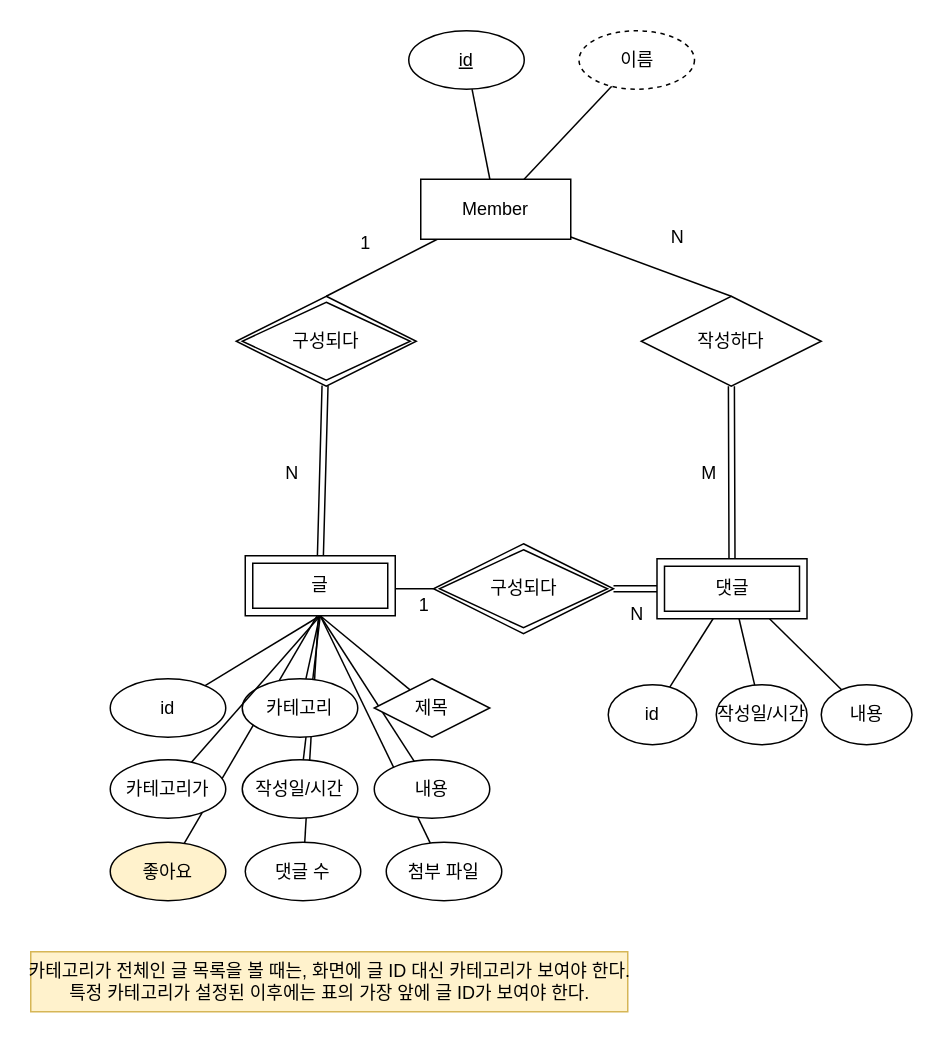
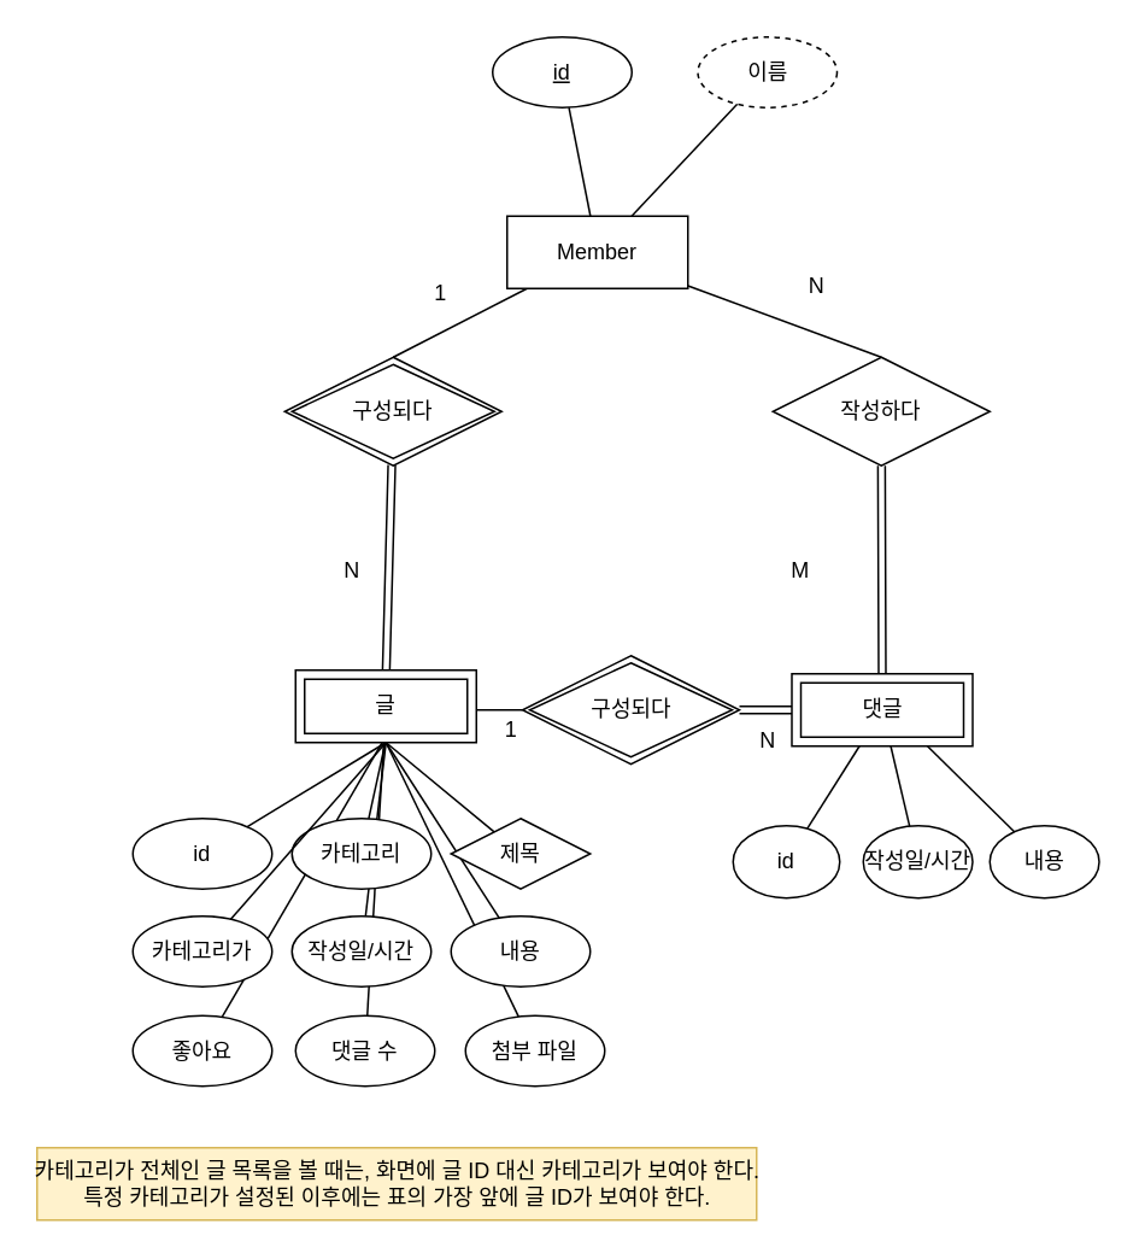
  <mxCell id="0" />
  <mxCell id="1" parent="0" />
  <mxCell id="2" style="rounded=0;orthogonalLoop=1;jettySize=auto;html=1;endArrow=none;endFill=0;entryX=0.5;entryY=1;entryDx=0;entryDy=0;" edge="1" parent="1" source="47" target="28"><mxGeometry relative="1" as="geometry" /></mxCell>
  <mxCell id="3" style="rounded=0;orthogonalLoop=1;jettySize=auto;html=1;endArrow=none;endFill=0;" edge="1" parent="1" source="46" target="28"><mxGeometry relative="1" as="geometry" /></mxCell>
  <mxCell id="4" style="rounded=0;orthogonalLoop=1;jettySize=auto;html=1;entryX=0.494;entryY=0.935;entryDx=0;entryDy=0;entryPerimeter=0;endArrow=none;endFill=0;" edge="1" parent="1" source="45" target="28"><mxGeometry relative="1" as="geometry" /></mxCell>
  <mxCell id="5" style="rounded=0;orthogonalLoop=1;jettySize=auto;html=1;entryX=0.5;entryY=1;entryDx=0;entryDy=0;endArrow=none;endFill=0;" edge="1" parent="1" source="35" target="28"><mxGeometry relative="1" as="geometry" /></mxCell>
  <mxCell id="6" style="rounded=0;orthogonalLoop=1;jettySize=auto;html=1;endArrow=none;endFill=0;entryX=0.5;entryY=1;entryDx=0;entryDy=0;" edge="1" parent="1" source="32" target="28"><mxGeometry relative="1" as="geometry" /></mxCell>
  <mxCell id="7" style="rounded=0;orthogonalLoop=1;jettySize=auto;html=1;entryX=0.5;entryY=0;entryDx=0;entryDy=0;endArrow=none;endFill=0;" edge="1" parent="1" source="9" target="16"><mxGeometry relative="1" as="geometry" /></mxCell>
  <mxCell id="8" style="rounded=0;orthogonalLoop=1;jettySize=auto;html=1;entryX=0.5;entryY=0;entryDx=0;entryDy=0;endArrow=none;endFill=0;" edge="1" parent="1" source="9"><mxGeometry relative="1" as="geometry"><mxPoint x="217" y="197" as="targetPoint" /></mxGeometry></mxCell>
  <mxCell id="9" value="Member" style="whiteSpace=wrap;html=1;align=center;" vertex="1" parent="1"><mxGeometry x="280" y="119" width="100" height="40" as="geometry" /></mxCell>
  <mxCell id="10" style="rounded=0;orthogonalLoop=1;jettySize=auto;html=1;endArrow=none;endFill=0;" edge="1" parent="1" target="13"><mxGeometry relative="1" as="geometry"><mxPoint x="262.5" y="392" as="sourcePoint" /></mxGeometry></mxCell>
  <mxCell id="11" value="댓글" style="shape=ext;margin=3;double=1;whiteSpace=wrap;html=1;align=center;" vertex="1" parent="1"><mxGeometry x="437.5" y="372" width="100" height="40" as="geometry" /></mxCell>
  <mxCell id="12" style="rounded=0;orthogonalLoop=1;jettySize=auto;html=1;shape=link;" edge="1" parent="1" source="13" target="11"><mxGeometry relative="1" as="geometry" /></mxCell>
  <mxCell id="13" value="구성되다" style="shape=rhombus;double=1;perimeter=rhombusPerimeter;whiteSpace=wrap;html=1;align=center;" vertex="1" parent="1"><mxGeometry x="288.5" y="362" width="120" height="60" as="geometry" /></mxCell>
  <mxCell id="14" style="rounded=0;orthogonalLoop=1;jettySize=auto;html=1;endArrow=none;endFill=0;shape=link;" edge="1" parent="1"><mxGeometry relative="1" as="geometry"><mxPoint x="216.193" y="256.596" as="sourcePoint" /><mxPoint x="213.045" y="372" as="targetPoint" /></mxGeometry></mxCell>
  <mxCell id="15" style="rounded=0;orthogonalLoop=1;jettySize=auto;html=1;entryX=0.5;entryY=0;entryDx=0;entryDy=0;shape=link;" edge="1" parent="1" source="16" target="11"><mxGeometry relative="1" as="geometry" /></mxCell>
  <mxCell id="16" value="작성하다" style="shape=rhombus;perimeter=rhombusPerimeter;whiteSpace=wrap;html=1;align=center;" vertex="1" parent="1"><mxGeometry x="427" y="197" width="120" height="60" as="geometry" /></mxCell>
  <mxCell id="17" value="N" style="text;html=1;align=center;verticalAlign=middle;resizable=0;points=[];autosize=1;strokeColor=none;fillColor=none;" vertex="1" parent="1"><mxGeometry x="437" y="145" width="27" height="26" as="geometry" /></mxCell>
- <mxCell id="18" value="M" style="text;html=1;align=center;verticalAlign=middle;resizable=0;points=[];autosize=1;strokeColor=none;fillColor=none;" vertex="1" parent="1"><mxGeometry x="457.5" y="302" width="28" height="26" as="geometry" /></mxCell>
+ <mxCell id="18" value="M" style="text;html=1;align=center;verticalAlign=middle;resizable=0;points=[];autosize=1;strokeColor=none;fillColor=none;" vertex="1" parent="1"><mxGeometry x="427.5" y="302" width="28" height="26" as="geometry" /></mxCell>
  <mxCell id="19" value="N" style="text;html=1;align=center;verticalAlign=middle;resizable=0;points=[];autosize=1;strokeColor=none;fillColor=none;" vertex="1" parent="1"><mxGeometry x="410.5" y="396" width="27" height="26" as="geometry" /></mxCell>
  <mxCell id="20" value="1" style="text;html=1;align=center;verticalAlign=middle;resizable=0;points=[];autosize=1;strokeColor=none;fillColor=none;" vertex="1" parent="1"><mxGeometry x="269.5" y="390" width="25" height="26" as="geometry" /></mxCell>
  <mxCell id="21" value="1" style="text;html=1;align=center;verticalAlign=middle;resizable=0;points=[];autosize=1;strokeColor=none;fillColor=none;" vertex="1" parent="1"><mxGeometry x="230" y="149" width="25" height="26" as="geometry" /></mxCell>
  <mxCell id="22" value="N" style="text;html=1;align=center;verticalAlign=middle;resizable=0;points=[];autosize=1;strokeColor=none;fillColor=none;" vertex="1" parent="1"><mxGeometry x="180.5" y="302" width="27" height="26" as="geometry" /></mxCell>
  <mxCell id="23" style="rounded=0;orthogonalLoop=1;jettySize=auto;html=1;endArrow=none;endFill=0;entryX=0.502;entryY=0.935;entryDx=0;entryDy=0;entryPerimeter=0;" edge="1" parent="1" source="24" target="28"><mxGeometry relative="1" as="geometry" /></mxCell>
  <mxCell id="24" value="카테고리" style="ellipse;whiteSpace=wrap;html=1;align=center;" vertex="1" parent="1"><mxGeometry x="161" y="452" width="77" height="39" as="geometry" /></mxCell>
  <mxCell id="25" style="rounded=0;orthogonalLoop=1;jettySize=auto;html=1;endArrow=none;endFill=0;entryX=0.5;entryY=1;entryDx=0;entryDy=0;" edge="1" parent="1" source="26" target="28"><mxGeometry relative="1" as="geometry" /></mxCell>
  <mxCell id="26" value="id" style="ellipse;whiteSpace=wrap;html=1;align=center;" vertex="1" parent="1"><mxGeometry x="73" y="452" width="77" height="39" as="geometry" /></mxCell>
  <mxCell id="27" value="카테고리가" style="ellipse;whiteSpace=wrap;html=1;align=center;" vertex="1" parent="1"><mxGeometry x="73" y="506" width="77" height="39" as="geometry" /></mxCell>
  <mxCell id="28" value="글" style="shape=ext;margin=3;double=1;whiteSpace=wrap;html=1;align=center;" vertex="1" parent="1"><mxGeometry x="163" y="370" width="100" height="40" as="geometry" /></mxCell>
  <mxCell id="29" value="구성되다" style="shape=rhombus;double=1;perimeter=rhombusPerimeter;whiteSpace=wrap;html=1;align=center;" vertex="1" parent="1"><mxGeometry x="157" y="197" width="120" height="60" as="geometry" /></mxCell>
  <mxCell id="30" style="rounded=0;orthogonalLoop=1;jettySize=auto;html=1;endArrow=none;endFill=0;" edge="1" parent="1" source="31" target="9"><mxGeometry relative="1" as="geometry" /></mxCell>
  <mxCell id="31" value="&lt;u&gt;id&lt;/u&gt;" style="ellipse;whiteSpace=wrap;html=1;align=center;" vertex="1" parent="1"><mxGeometry x="272" y="20" width="77" height="39" as="geometry" /></mxCell>
  <mxCell id="32" value="작성일/시간" style="ellipse;whiteSpace=wrap;html=1;align=center;" vertex="1" parent="1"><mxGeometry x="161" y="506" width="77" height="39" as="geometry" /></mxCell>
  <mxCell id="33" style="rounded=0;orthogonalLoop=1;jettySize=auto;html=1;endArrow=none;endFill=0;entryX=0.5;entryY=1;entryDx=0;entryDy=0;" edge="1" parent="1" source="34" target="28"><mxGeometry relative="1" as="geometry"><mxPoint x="235" y="427" as="targetPoint" /></mxGeometry></mxCell>
  <mxCell id="34" value="제목" style="rhombus;whiteSpace=wrap;html=1;align=center;" vertex="1" parent="1"><mxGeometry x="249" y="452" width="77" height="39" as="geometry" /></mxCell>
  <mxCell id="35" value="내용" style="ellipse;whiteSpace=wrap;html=1;align=center;" vertex="1" parent="1"><mxGeometry x="249" y="506" width="77" height="39" as="geometry" /></mxCell>
  <mxCell id="36" value="카테고리가 전체인 글 목록을 볼 때는, 화면에 글 ID 대신 카테고리가 보여야 한다.&lt;div&gt;특정 카테고리가 설정된 이후에는 표의 가장 앞에 글 ID가 보여야 한다.&lt;/div&gt;" style="text;html=1;align=center;verticalAlign=middle;resizable=0;points=[];autosize=1;strokeColor=#d6b656;fillColor=#fff2cc;" vertex="1" parent="1"><mxGeometry x="20" y="634" width="398" height="40" as="geometry" /></mxCell>
  <mxCell id="37" style="rounded=0;orthogonalLoop=1;jettySize=auto;html=1;endArrow=none;endFill=0;" edge="1" parent="1" source="38" target="11"><mxGeometry relative="1" as="geometry" /></mxCell>
  <mxCell id="38" value="id" style="ellipse;whiteSpace=wrap;html=1;align=center;" vertex="1" parent="1"><mxGeometry x="405" y="456" width="59" height="40" as="geometry" /></mxCell>
  <mxCell id="39" style="rounded=0;orthogonalLoop=1;jettySize=auto;html=1;endArrow=none;endFill=0;" edge="1" parent="1" source="40" target="11"><mxGeometry relative="1" as="geometry" /></mxCell>
  <mxCell id="40" value="작성일/시간" style="ellipse;whiteSpace=wrap;html=1;align=center;" vertex="1" parent="1"><mxGeometry x="477" y="456" width="60.5" height="40" as="geometry" /></mxCell>
  <mxCell id="41" style="rounded=0;orthogonalLoop=1;jettySize=auto;html=1;entryX=0.75;entryY=1;entryDx=0;entryDy=0;endArrow=none;endFill=0;" edge="1" parent="1" source="42" target="11"><mxGeometry relative="1" as="geometry" /></mxCell>
  <mxCell id="42" value="내용" style="ellipse;whiteSpace=wrap;html=1;align=center;" vertex="1" parent="1"><mxGeometry x="547" y="456" width="60.5" height="40" as="geometry" /></mxCell>
  <mxCell id="43" style="rounded=0;orthogonalLoop=1;jettySize=auto;html=1;endArrow=none;endFill=0;" edge="1" parent="1" source="44" target="9"><mxGeometry relative="1" as="geometry" /></mxCell>
  <mxCell id="44" value="이름" style="ellipse;whiteSpace=wrap;html=1;align=center;dashed=1;" vertex="1" parent="1"><mxGeometry x="385.5" y="20" width="77" height="39" as="geometry" /></mxCell>
- <mxCell id="45" value="좋아요" style="ellipse;whiteSpace=wrap;html=1;align=center;fillColor=#fff2cc;" vertex="1" parent="1"><mxGeometry x="73" y="561" width="77" height="39" as="geometry" /></mxCell>
+ <mxCell id="45" value="좋아요" style="ellipse;whiteSpace=wrap;html=1;align=center;" vertex="1" parent="1"><mxGeometry x="73" y="561" width="77" height="39" as="geometry" /></mxCell>
  <mxCell id="46" value="댓글 수" style="ellipse;whiteSpace=wrap;html=1;align=center;" vertex="1" parent="1"><mxGeometry x="163" y="561" width="77" height="39" as="geometry" /></mxCell>
  <mxCell id="47" value="첨부 파일" style="ellipse;whiteSpace=wrap;html=1;align=center;" vertex="1" parent="1"><mxGeometry x="257" y="561" width="77" height="39" as="geometry" /></mxCell>
  <mxCell id="48" style="rounded=0;orthogonalLoop=1;jettySize=auto;html=1;entryX=0.5;entryY=1;entryDx=0;entryDy=0;endArrow=none;endFill=0;" edge="1" parent="1" source="27" target="28"><mxGeometry relative="1" as="geometry" /></mxCell>
